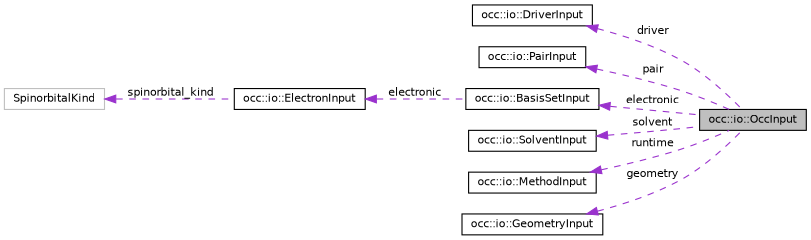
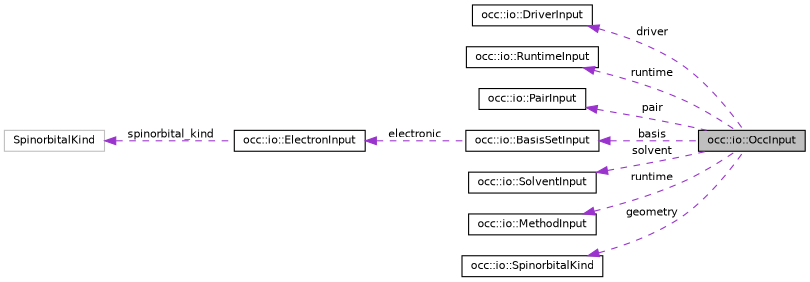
  digraph {
    rankdir=LR
    node [color=black fontname=Helvetica fontsize=10 shape=record]
    edge [color=darkorchid3 dir=back fontname=Helvetica fontsize=10 labelfontname=Helvetica labelfontsize=10 style=dashed]
    n1 [fillcolor=grey75 fontcolor=black height=0.2 label="occ::io::OccInput" style=filled width=0.4]
    n2 [height=0.2 label="occ::io::DriverInput" width=0.4]
+   n3 [height=0.2 label="occ::io::RuntimeInput" width=0.4]
    n4 [height=0.2 label="occ::io::PairInput" width=0.4]
    n5 [height=0.2 label="occ::io::BasisSetInput" width=0.4]
    n6 [height=0.2 label="occ::io::ElectronInput" width=0.4]
    n7 [color=grey75 height=0.2 label=SpinorbitalKind width=0.4]
    n8 [height=0.2 label="occ::io::SolventInput" width=0.4]
    n9 [height=0.2 label="occ::io::MethodInput" width=0.4]
-   n10 [height=0.2 label="occ::io::GeometryInput" width=0.4]
+   n10 [height=0.2 label="occ::io::SpinorbitalKind" width=0.4]
    n2 -> n1 [label=" driver"]
+   n3 -> n1 [label=" runtime"]
    n4 -> n1 [label=" pair"]
-   n5 -> n1 [label=" electronic"]
+   n5 -> n1 [label=" basis"]
    n6 -> n5 [label=" electronic"]
    n7 -> n6 [label=" spinorbital_kind"]
    n8 -> n1 [label=" solvent"]
    n9 -> n1 [label=" runtime"]
    n10 -> n1 [label=" geometry"]
  }
